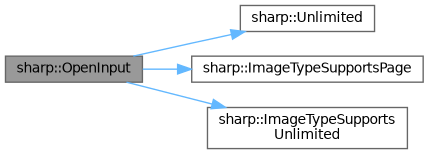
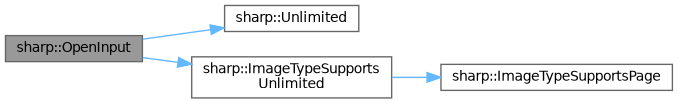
  digraph {
    rankdir=LR
    node [color=grey40 fillcolor=white fontname=Helvetica fontsize=10 shape=box style=filled]
    edge [color=steelblue1 fontname=Helvetica fontsize=10 labelfontname=Helvetica labelfontsize=10 style=solid]
    n1 [color=gray40 fillcolor=grey60 fontcolor=black height=0.2 label="sharp::OpenInput" width=0.4]
    n2 [height=0.2 label="sharp::Unlimited" width=0.4]
    n3 [height=0.2 label="sharp::ImageTypeSupportsPage" width=0.4]
    n4 [height=0.2 label="sharp::ImageTypeSupports\lUnlimited" width=0.4]
    n1 -> n2
-   n1 -> n3
+   n4 -> n3
    n1 -> n4
  }
